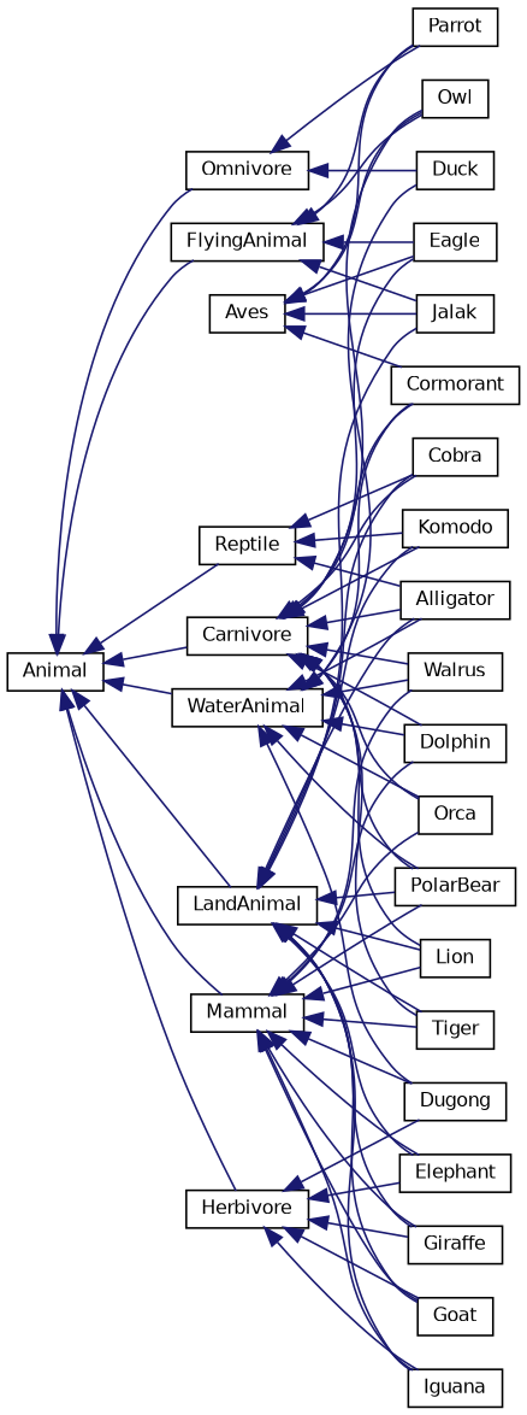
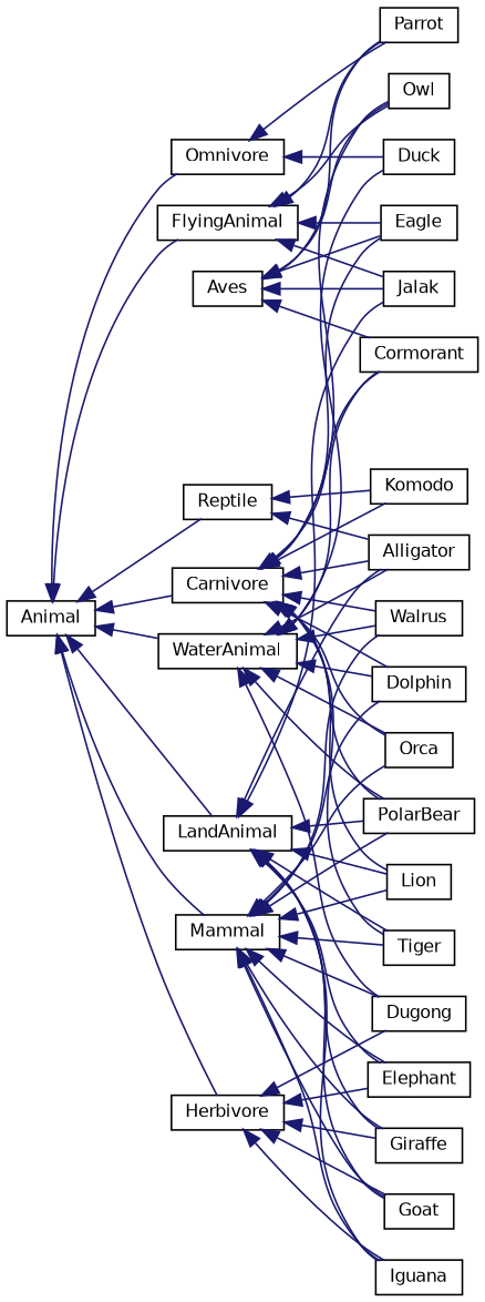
  digraph {
    rankdir=LR
    node [color=black fillcolor=white fontname=Helvetica fontsize=10 shape=record style=filled]
    edge [color=midnightblue dir=back fontname=Helvetica fontsize=10 labelfontname=Helvetica labelfontsize=10 style=solid]
    n1 [height=0.2 label=Animal width=0.4]
    n2 [height=0.2 label=Carnivore width=0.4]
    n3 [height=0.2 label=FlyingAnimal width=0.4]
    n4 [height=0.2 label=Herbivore width=0.4]
    n5 [height=0.2 label=LandAnimal width=0.4]
    n6 [height=0.2 label=Mammal width=0.4]
    n7 [height=0.2 label=Omnivore width=0.4]
    n8 [height=0.2 label=Reptile width=0.4]
    n9 [height=0.2 label=WaterAnimal width=0.4]
    n10 [height=0.2 label=Aves width=0.4]
    n11 [height=0.2 label=Cormorant width=0.4]
    n12 [height=0.2 label=Eagle width=0.4]
    n13 [height=0.2 label=Jalak width=0.4]
    n14 [height=0.2 label=Owl width=0.4]
    n15 [height=0.2 label=Parrot width=0.4]
    n16 [height=0.2 label=Alligator width=0.4]
-   n17 [height=0.2 label=Cobra width=0.4]
    n18 [height=0.2 label=Dolphin width=0.4]
    n19 [height=0.2 label=Komodo width=0.4]
    n20 [height=0.2 label=Lion width=0.4]
    n21 [height=0.2 label=Orca width=0.4]
    n22 [height=0.2 label=PolarBear width=0.4]
    n23 [height=0.2 label=Tiger width=0.4]
    n24 [height=0.2 label=Walrus width=0.4]
    n25 [height=0.2 label=Dugong width=0.4]
    n26 [height=0.2 label=Elephant width=0.4]
    n27 [height=0.2 label=Giraffe width=0.4]
    n28 [height=0.2 label=Goat width=0.4]
    n29 [height=0.2 label=Iguana width=0.4]
    n30 [height=0.2 label=Duck width=0.4]
    n1 -> n2
    n1 -> n3
    n1 -> n4
    n1 -> n5
    n1 -> n6
    n1 -> n7
    n1 -> n8
    n1 -> n9
    n2 -> n11
    n2 -> n12
    n2 -> n14
    n2 -> n16
-   n2 -> n17
    n2 -> n18
    n2 -> n19
    n2 -> n20
    n2 -> n21
    n2 -> n22
    n2 -> n23
    n2 -> n24
    n3 -> n12
    n3 -> n13
    n3 -> n14
    n3 -> n15
    n4 -> n25
    n4 -> n26
    n4 -> n27
    n4 -> n28
    n4 -> n29
    n5 -> n13
    n5 -> n16
-   n5 -> n17
-   n5 -> n19
    n5 -> n20
    n5 -> n22
    n5 -> n23
    n5 -> n26
    n5 -> n27
    n5 -> n28
    n5 -> n29
    n6 -> n18
    n6 -> n20
    n6 -> n21
    n6 -> n22
    n6 -> n23
    n6 -> n24
    n6 -> n25
    n6 -> n26
    n6 -> n27
    n6 -> n28
    n6 -> n29
    n7 -> n15
    n7 -> n30
    n8 -> n16
-   n8 -> n17
    n8 -> n19
    n9 -> n11
    n9 -> n16
    n9 -> n18
    n9 -> n21
    n9 -> n22
    n9 -> n24
    n9 -> n25
    n9 -> n30
    n10 -> n11
    n10 -> n12
    n10 -> n13
    n10 -> n14
    n10 -> n15
  }
